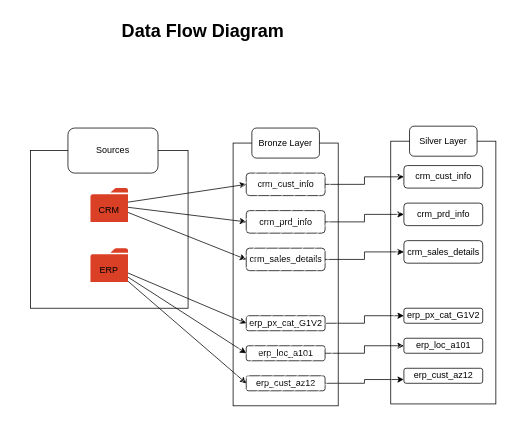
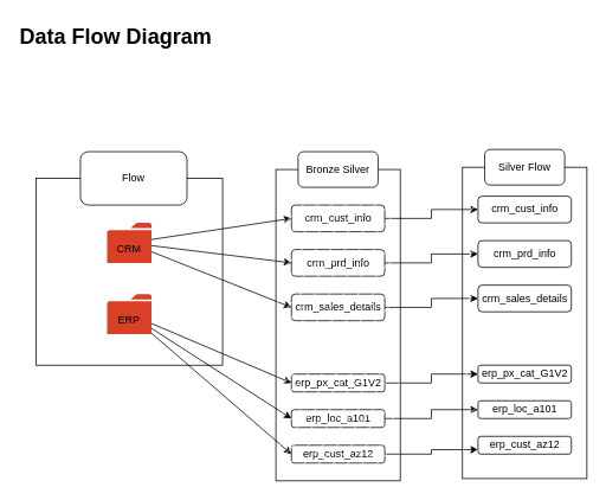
  <mxCell id="0" />
  <mxCell id="1" parent="0" />
- <mxCell id="2" value="&lt;h1 style=&quot;margin-top: 0px;&quot;&gt;Data Flow Diagram&lt;/h1&gt;&lt;p&gt;&lt;br&gt;&lt;/p&gt;" style="text;html=1;whiteSpace=wrap;overflow=hidden;rounded=0;" parent="1" vertex="1"><mxGeometry x="160" y="20" width="240" height="50" as="geometry" /></mxCell>
+ <mxCell id="2" value="&lt;h1 style=&quot;margin-top: 0px;&quot;&gt;Data Flow Diagram&lt;/h1&gt;&lt;p&gt;&lt;br&gt;&lt;/p&gt;" style="text;html=1;whiteSpace=wrap;overflow=hidden;rounded=0;" parent="1" vertex="1"><mxGeometry x="20" y="20" width="240" height="50" as="geometry" /></mxCell>
  <mxCell id="3" style="edgeStyle=orthogonalEdgeStyle;rounded=0;orthogonalLoop=1;jettySize=auto;html=1;" edge="1" parent="1" source="4" target="36"><mxGeometry relative="1" as="geometry" /></mxCell>
  <mxCell id="4" value="erp_px_cat_G1V2" style="rounded=1;whiteSpace=wrap;html=1;fillColor=default;" parent="1" vertex="1"><mxGeometry x="327.5" y="420" width="105" height="20" as="geometry" /></mxCell>
  <mxCell id="5" style="edgeStyle=orthogonalEdgeStyle;rounded=0;orthogonalLoop=1;jettySize=auto;html=1;entryX=0;entryY=0.5;entryDx=0;entryDy=0;" edge="1" parent="1" source="6" target="37"><mxGeometry relative="1" as="geometry" /></mxCell>
  <mxCell id="6" value="erp_loc_a101" style="rounded=1;whiteSpace=wrap;html=1;fillColor=default;" parent="1" vertex="1"><mxGeometry x="327.5" y="460" width="105" height="20" as="geometry" /></mxCell>
  <mxCell id="7" style="edgeStyle=orthogonalEdgeStyle;rounded=0;orthogonalLoop=1;jettySize=auto;html=1;" edge="1" parent="1" source="8" target="38"><mxGeometry relative="1" as="geometry" /></mxCell>
  <mxCell id="8" value="crm_sales_details" style="rounded=1;whiteSpace=wrap;html=1;fillColor=default;" parent="1" vertex="1"><mxGeometry x="327.5" y="330" width="105" height="30" as="geometry" /></mxCell>
  <mxCell id="9" style="edgeStyle=orthogonalEdgeStyle;rounded=0;orthogonalLoop=1;jettySize=auto;html=1;entryX=0;entryY=0.75;entryDx=0;entryDy=0;" edge="1" parent="1" source="10" target="39"><mxGeometry relative="1" as="geometry" /></mxCell>
  <mxCell id="10" value="erp_cust_az12" style="rounded=1;whiteSpace=wrap;html=1;fillColor=default;" parent="1" vertex="1"><mxGeometry x="327.5" y="500" width="105" height="20" as="geometry" /></mxCell>
  <mxCell id="11" style="edgeStyle=orthogonalEdgeStyle;rounded=0;orthogonalLoop=1;jettySize=auto;html=1;entryX=0;entryY=0.5;entryDx=0;entryDy=0;" edge="1" parent="1" source="12" target="40"><mxGeometry relative="1" as="geometry" /></mxCell>
  <mxCell id="12" value="crm_cust_info" style="rounded=1;whiteSpace=wrap;html=1;fillColor=default;" parent="1" vertex="1"><mxGeometry x="327.5" y="230" width="105" height="30" as="geometry" /></mxCell>
  <mxCell id="13" style="edgeStyle=orthogonalEdgeStyle;rounded=0;orthogonalLoop=1;jettySize=auto;html=1;entryX=0;entryY=0.5;entryDx=0;entryDy=0;" edge="1" parent="1" source="14" target="41"><mxGeometry relative="1" as="geometry" /></mxCell>
  <mxCell id="14" value="crm_prd_info" style="rounded=1;whiteSpace=wrap;html=1;fillColor=default;" parent="1" vertex="1"><mxGeometry x="327.5" y="280" width="105" height="30" as="geometry" /></mxCell>
  <mxCell id="15" value="" style="endArrow=classic;html=1;rounded=0;entryX=0;entryY=0.5;entryDx=0;entryDy=0;" parent="1" source="22" target="12" edge="1"><mxGeometry width="50" height="50" relative="1" as="geometry"><mxPoint x="300" y="350" as="sourcePoint" /><mxPoint x="350" y="300" as="targetPoint" /></mxGeometry></mxCell>
  <mxCell id="16" value="" style="endArrow=classic;html=1;rounded=0;entryX=0;entryY=0.5;entryDx=0;entryDy=0;" parent="1" source="22" target="14" edge="1"><mxGeometry width="50" height="50" relative="1" as="geometry"><mxPoint x="290" y="314" as="sourcePoint" /><mxPoint x="448" y="290" as="targetPoint" /></mxGeometry></mxCell>
  <mxCell id="17" value="" style="endArrow=classic;html=1;rounded=0;entryX=0;entryY=0.5;entryDx=0;entryDy=0;" parent="1" source="22" target="8" edge="1"><mxGeometry width="50" height="50" relative="1" as="geometry"><mxPoint x="250" y="354" as="sourcePoint" /><mxPoint x="408" y="330" as="targetPoint" /></mxGeometry></mxCell>
  <mxCell id="18" value="" style="endArrow=classic;html=1;rounded=0;entryX=0;entryY=0.5;entryDx=0;entryDy=0;" parent="1" source="25" target="4" edge="1"><mxGeometry width="50" height="50" relative="1" as="geometry"><mxPoint x="270" y="274" as="sourcePoint" /><mxPoint x="428" y="250" as="targetPoint" /></mxGeometry></mxCell>
  <mxCell id="19" value="" style="endArrow=classic;html=1;rounded=0;entryX=0;entryY=0.5;entryDx=0;entryDy=0;" parent="1" source="25" target="6" edge="1"><mxGeometry width="50" height="50" relative="1" as="geometry"><mxPoint x="510" y="424" as="sourcePoint" /><mxPoint x="668" y="400" as="targetPoint" /></mxGeometry></mxCell>
  <mxCell id="20" value="" style="endArrow=classic;html=1;rounded=0;entryX=0;entryY=0.5;entryDx=0;entryDy=0;" parent="1" source="25" target="10" edge="1"><mxGeometry width="50" height="50" relative="1" as="geometry"><mxPoint x="190" y="504" as="sourcePoint" /><mxPoint x="348" y="480" as="targetPoint" /></mxGeometry></mxCell>
  <mxCell id="21" value="" style="group" parent="1" vertex="1" connectable="0"><mxGeometry x="115" y="250" width="60" height="45" as="geometry" /></mxCell>
  <mxCell id="22" value="" style="sketch=0;pointerEvents=1;shadow=0;dashed=0;html=1;strokeColor=none;labelPosition=center;verticalLabelPosition=bottom;verticalAlign=top;outlineConnect=0;align=center;shape=mxgraph.office.concepts.folder;fillColor=#DA4026;" parent="21" vertex="1"><mxGeometry x="5" width="50" height="45" as="geometry" /></mxCell>
  <mxCell id="23" value="CRM" style="text;html=1;align=center;verticalAlign=middle;whiteSpace=wrap;rounded=0;" parent="21" vertex="1"><mxGeometry y="15" width="60" height="30" as="geometry" /></mxCell>
  <mxCell id="24" value="" style="group" parent="1" vertex="1" connectable="0"><mxGeometry x="115" y="330" width="60" height="45" as="geometry" /></mxCell>
  <mxCell id="25" value="" style="sketch=0;pointerEvents=1;shadow=0;dashed=0;html=1;strokeColor=none;labelPosition=center;verticalLabelPosition=bottom;verticalAlign=top;outlineConnect=0;align=center;shape=mxgraph.office.concepts.folder;fillColor=#DA4026;" parent="24" vertex="1"><mxGeometry x="5" width="50" height="45" as="geometry" /></mxCell>
  <mxCell id="26" value="ERP" style="text;html=1;align=center;verticalAlign=middle;whiteSpace=wrap;rounded=0;" parent="24" vertex="1"><mxGeometry y="15" width="60" height="30" as="geometry" /></mxCell>
  <mxCell id="27" value="" style="group" parent="1" vertex="1" connectable="0"><mxGeometry x="310" y="170" width="140" height="370" as="geometry" /></mxCell>
  <mxCell id="28" value="" style="rounded=0;whiteSpace=wrap;html=1;fillStyle=hatch;" parent="27" vertex="1"><mxGeometry y="20" width="140" height="350" as="geometry" /></mxCell>
- <mxCell id="29" value="Bronze Layer" style="rounded=1;whiteSpace=wrap;html=1;fillColor=default;" parent="27" vertex="1"><mxGeometry x="25" width="90" height="40" as="geometry" /></mxCell>
+ <mxCell id="29" value="Bronze Silver" style="rounded=1;whiteSpace=wrap;html=1;fillColor=default;" parent="27" vertex="1"><mxGeometry x="25" width="90" height="40" as="geometry" /></mxCell>
  <mxCell id="30" value="" style="group" parent="1" vertex="1" connectable="0"><mxGeometry x="40" y="170" width="210" height="240" as="geometry" /></mxCell>
  <mxCell id="31" value="" style="whiteSpace=wrap;html=1;aspect=fixed;fillColor=none;" parent="30" vertex="1"><mxGeometry y="30" width="210" height="210" as="geometry" /></mxCell>
- <mxCell id="32" value="Sources" style="rounded=1;whiteSpace=wrap;html=1;fillColor=default;" parent="30" vertex="1"><mxGeometry x="50" width="120" height="60" as="geometry" /></mxCell>
+ <mxCell id="32" value="Flow" style="rounded=1;whiteSpace=wrap;html=1;fillColor=default;" parent="30" vertex="1"><mxGeometry x="50" width="120" height="60" as="geometry" /></mxCell>
  <mxCell id="33" value="" style="group" vertex="1" connectable="0" parent="1"><mxGeometry x="520" y="167.5" width="140" height="370" as="geometry" /></mxCell>
  <mxCell id="34" value="" style="rounded=0;whiteSpace=wrap;html=1;fillStyle=hatch;" vertex="1" parent="33"><mxGeometry y="20" width="140" height="350" as="geometry" /></mxCell>
- <mxCell id="35" value="Silver Layer" style="rounded=1;whiteSpace=wrap;html=1;fillColor=default;" vertex="1" parent="33"><mxGeometry x="25" width="90" height="40" as="geometry" /></mxCell>
+ <mxCell id="35" value="Silver Flow" style="rounded=1;whiteSpace=wrap;html=1;fillColor=default;" vertex="1" parent="33"><mxGeometry x="25" width="90" height="40" as="geometry" /></mxCell>
  <mxCell id="36" value="erp_px_cat_G1V2" style="rounded=1;whiteSpace=wrap;html=1;fillColor=default;" vertex="1" parent="33"><mxGeometry x="17.5" y="242.5" width="105" height="20" as="geometry" /></mxCell>
  <mxCell id="37" value="erp_loc_a101" style="rounded=1;whiteSpace=wrap;html=1;fillColor=default;" vertex="1" parent="33"><mxGeometry x="17.5" y="282.5" width="105" height="20" as="geometry" /></mxCell>
  <mxCell id="38" value="crm_sales_details" style="rounded=1;whiteSpace=wrap;html=1;fillColor=default;" vertex="1" parent="33"><mxGeometry x="17.5" y="152.5" width="105" height="30" as="geometry" /></mxCell>
  <mxCell id="39" value="erp_cust_az12" style="rounded=1;whiteSpace=wrap;html=1;fillColor=default;" vertex="1" parent="33"><mxGeometry x="17.5" y="322.5" width="105" height="20" as="geometry" /></mxCell>
  <mxCell id="40" value="crm_cust_info" style="rounded=1;whiteSpace=wrap;html=1;fillColor=default;" vertex="1" parent="33"><mxGeometry x="17.5" y="52.5" width="105" height="30" as="geometry" /></mxCell>
  <mxCell id="41" value="crm_prd_info" style="rounded=1;whiteSpace=wrap;html=1;fillColor=default;" vertex="1" parent="33"><mxGeometry x="17.5" y="102.5" width="105" height="30" as="geometry" /></mxCell>
